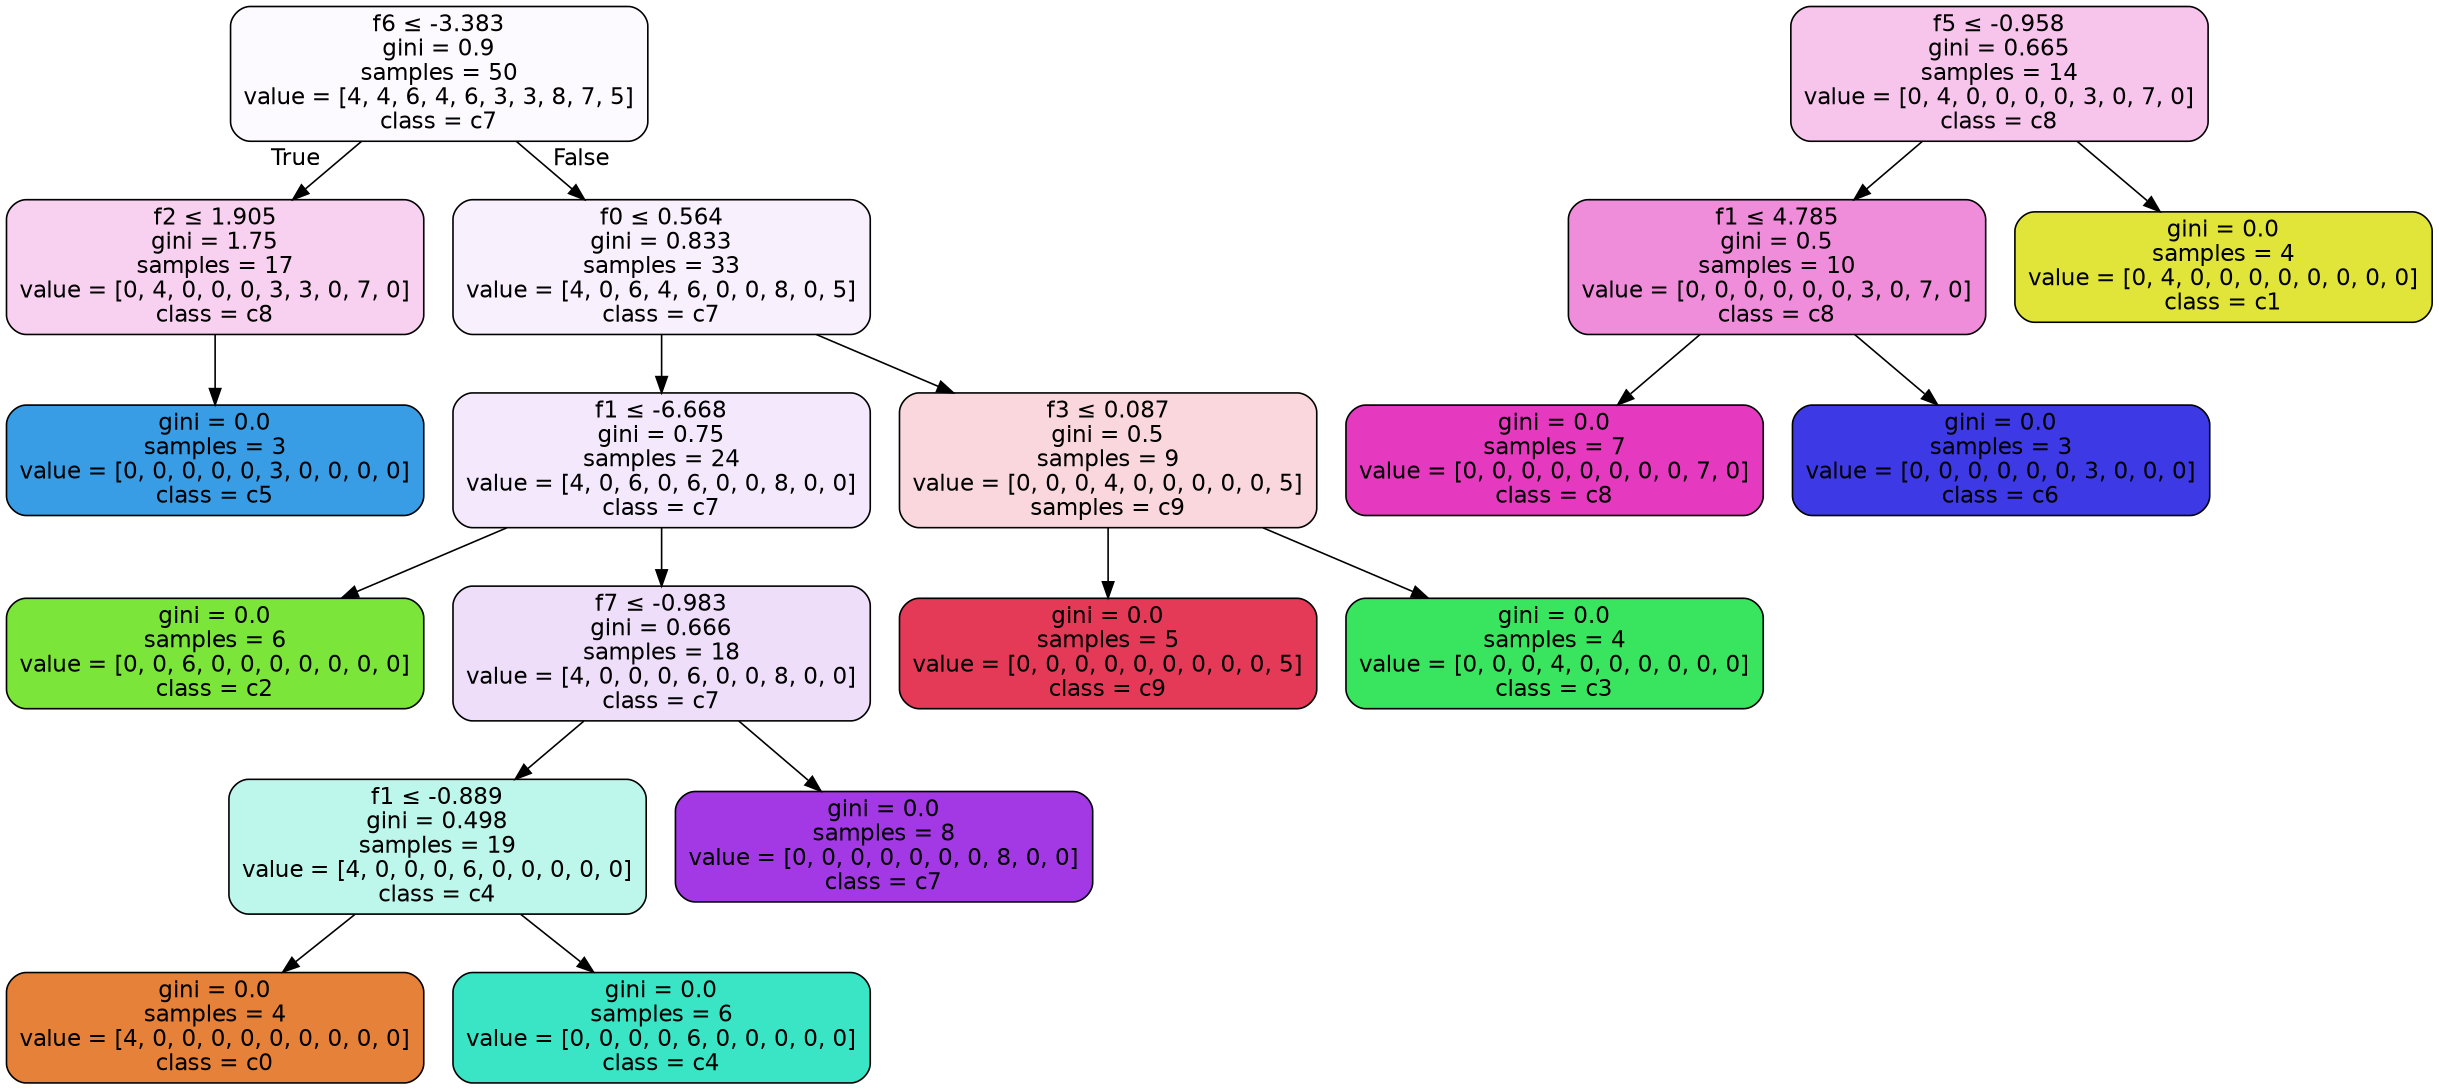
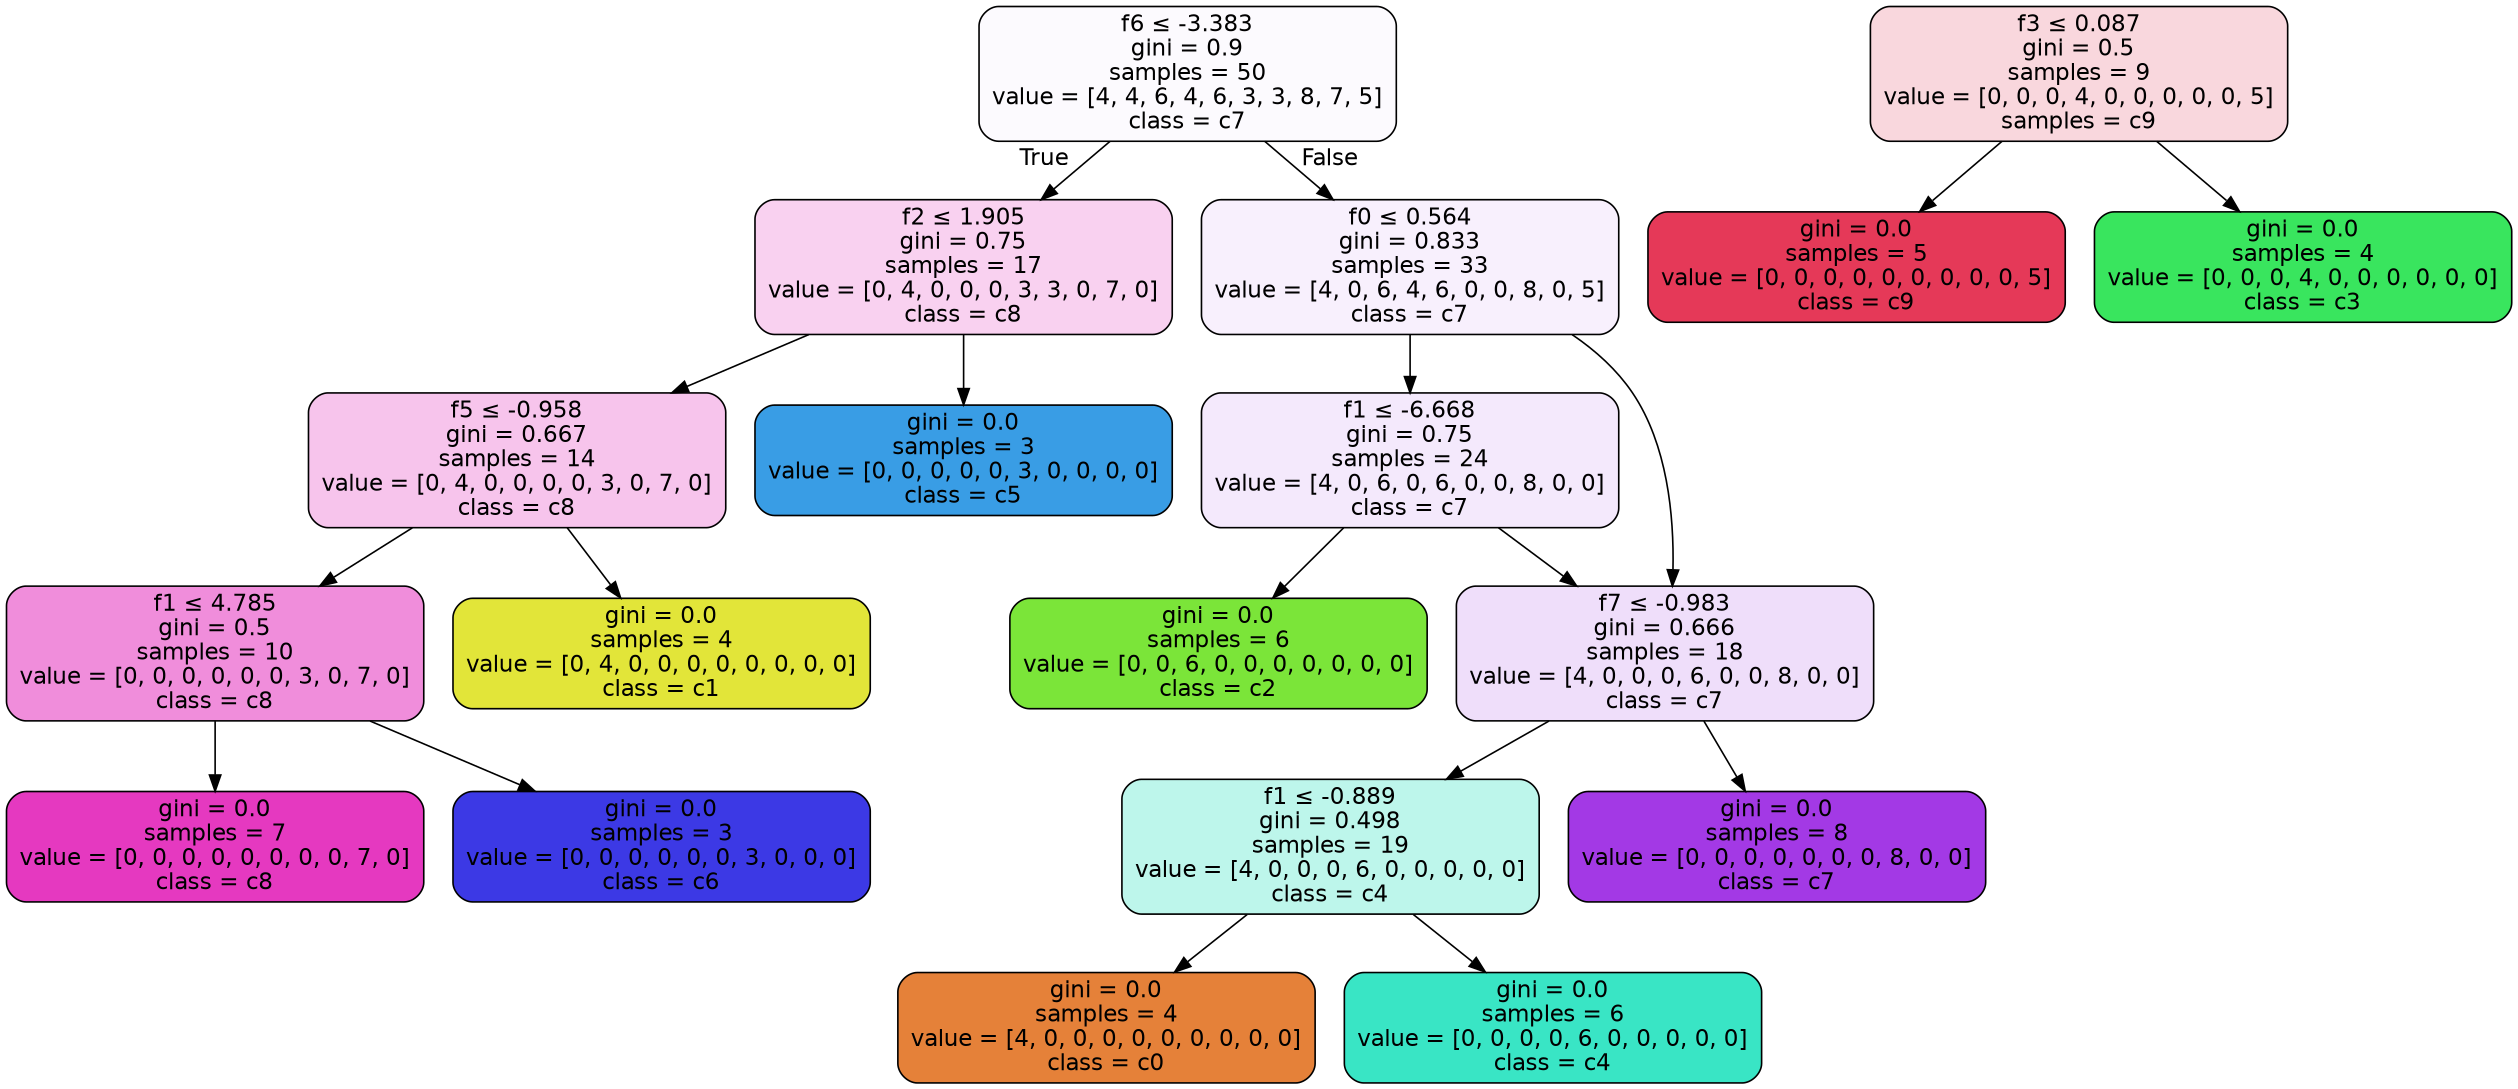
  digraph {
    node [color=black fontname=helvetica shape=box style="filled, rounded"]
    edge [fontname=helvetica]
    n1 [fillcolor="#a339e506" label=<f6 &le; -3.383<br/>gini = 0.9<br/>samples = 50<br/>value = [4, 4, 6, 4, 6, 3, 3, 8, 7, 5]<br/>class = c7>]
-   n2 [fillcolor="#e539c03b" label=<f2 &le; 1.905<br/>gini = 1.75<br/>samples = 17<br/>value = [0, 4, 0, 0, 0, 3, 3, 0, 7, 0]<br/>class = c8>]
+   n2 [fillcolor="#e539c03b" label=<f2 &le; 1.905<br/>gini = 0.75<br/>samples = 17<br/>value = [0, 4, 0, 0, 0, 3, 3, 0, 7, 0]<br/>class = c8>]
    n3 [fillcolor="#a339e513" label=<f0 &le; 0.564<br/>gini = 0.833<br/>samples = 33<br/>value = [4, 0, 6, 4, 6, 0, 0, 8, 0, 5]<br/>class = c7>]
-   n4 [fillcolor="#e539c04c" label=<f5 &le; -0.958<br/>gini = 0.665<br/>samples = 14<br/>value = [0, 4, 0, 0, 0, 0, 3, 0, 7, 0]<br/>class = c8>]
+   n4 [fillcolor="#e539c04c" label=<f5 &le; -0.958<br/>gini = 0.667<br/>samples = 14<br/>value = [0, 4, 0, 0, 0, 0, 3, 0, 7, 0]<br/>class = c8>]
    n5 [fillcolor="#399de5ff" label=<gini = 0.0<br/>samples = 3<br/>value = [0, 0, 0, 0, 0, 3, 0, 0, 0, 0]<br/>class = c5>]
    n6 [fillcolor="#a339e51c" label=<f1 &le; -6.668<br/>gini = 0.75<br/>samples = 24<br/>value = [4, 0, 6, 0, 6, 0, 0, 8, 0, 0]<br/>class = c7>]
    n7 [fillcolor="#e5395833" label=<f3 &le; 0.087<br/>gini = 0.5<br/>samples = 9<br/>value = [0, 0, 0, 4, 0, 0, 0, 0, 0, 5]<br/>samples = c9>]
    n8 [fillcolor="#e539c092" label=<f1 &le; 4.785<br/>gini = 0.5<br/>samples = 10<br/>value = [0, 0, 0, 0, 0, 0, 3, 0, 7, 0]<br/>class = c8>]
    n9 [fillcolor="#e2e539ff" label=<gini = 0.0<br/>samples = 4<br/>value = [0, 4, 0, 0, 0, 0, 0, 0, 0, 0]<br/>class = c1>]
    n10 [fillcolor="#e539c0ff" label=<gini = 0.0<br/>samples = 7<br/>value = [0, 0, 0, 0, 0, 0, 0, 0, 7, 0]<br/>class = c8>]
    n11 [fillcolor="#3c39e5ff" label=<gini = 0.0<br/>samples = 3<br/>value = [0, 0, 0, 0, 0, 0, 3, 0, 0, 0]<br/>class = c6>]
    n12 [fillcolor="#7be539ff" label=<gini = 0.0<br/>samples = 6<br/>value = [0, 0, 6, 0, 0, 0, 0, 0, 0, 0]<br/>class = c2>]
    n13 [fillcolor="#a339e52a" label=<f7 &le; -0.983<br/>gini = 0.666<br/>samples = 18<br/>value = [4, 0, 0, 0, 6, 0, 0, 8, 0, 0]<br/>class = c7>]
    n14 [fillcolor="#e53958ff" label=<gini = 0.0<br/>samples = 5<br/>value = [0, 0, 0, 0, 0, 0, 0, 0, 0, 5]<br/>class = c9>]
    n15 [fillcolor="#39e55eff" label=<gini = 0.0<br/>samples = 4<br/>value = [0, 0, 0, 4, 0, 0, 0, 0, 0, 0]<br/>class = c3>]
    n16 [fillcolor="#39e5c555" label=<f1 &le; -0.889<br/>gini = 0.498<br/>samples = 19<br/>value = [4, 0, 0, 0, 6, 0, 0, 0, 0, 0]<br/>class = c4>]
    n17 [fillcolor="#a339e5ff" label=<gini = 0.0<br/>samples = 8<br/>value = [0, 0, 0, 0, 0, 0, 0, 8, 0, 0]<br/>class = c7>]
    n18 [fillcolor="#e58139ff" label=<gini = 0.0<br/>samples = 4<br/>value = [4, 0, 0, 0, 0, 0, 0, 0, 0, 0]<br/>class = c0>]
    n19 [fillcolor="#39e5c5ff" label=<gini = 0.0<br/>samples = 6<br/>value = [0, 0, 0, 0, 6, 0, 0, 0, 0, 0]<br/>class = c4>]
    n1 -> n2 [headlabel=True labelangle=45 labeldistance=2.5]
    n1 -> n3 [headlabel=False labelangle=-45 labeldistance=2.5]
+   n2 -> n4
    n2 -> n5
    n3 -> n6
-   n3 -> n7
+   n3 -> n13
    n4 -> n8
    n4 -> n9
    n6 -> n12
    n6 -> n13
    n7 -> n14
    n7 -> n15
    n8 -> n10
    n8 -> n11
    n13 -> n16
    n13 -> n17
    n16 -> n18
    n16 -> n19
  }
